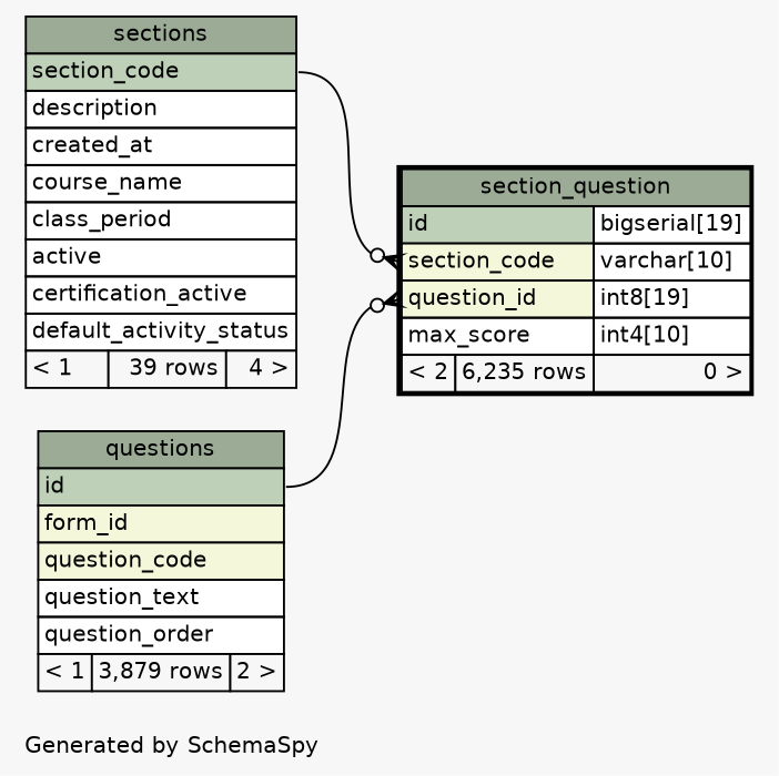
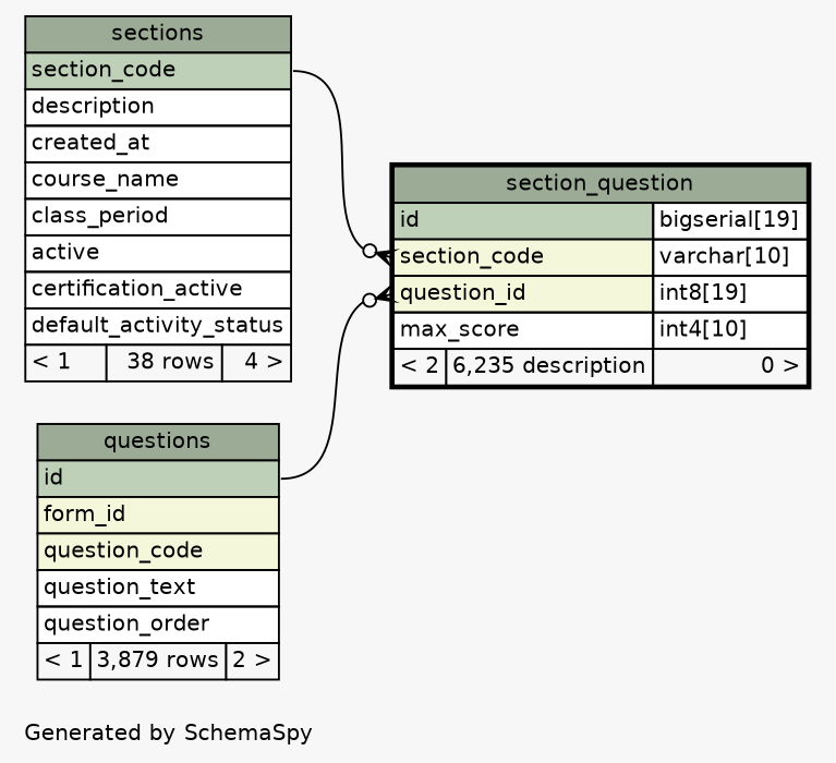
  digraph {
    bgcolor="#f7f7f7"
    fontname=Helvetica
    fontsize=11
    label="\nGenerated by SchemaSpy"
    labeljust=l
    nodesep=0.18
    rankdir=RL
    ranksep=0.46
    node [fontname=Helvetica fontsize=11 shape=plaintext]
    edge [arrowhead=none arrowsize=0.8 arrowtail=crowodot dir=back]
-   n1 [label=<     <TABLE BORDER="2" CELLBORDER="1" CELLSPACING="0" BGCOLOR="#ffffff">       <TR><TD COLSPAN="3" BGCOLOR="#9bab96" ALIGN="CENTER">section_question</TD></TR>       <TR><TD PORT="id" COLSPAN="2" BGCOLOR="#bed1b8" ALIGN="LEFT">id</TD><TD PORT="id.type" ALIGN="LEFT">bigserial[19]</TD></TR>       <TR><TD PORT="section_code" COLSPAN="2" BGCOLOR="#f4f7da" ALIGN="LEFT">section_code</TD><TD PORT="section_code.type" ALIGN="LEFT">varchar[10]</TD></TR>       <TR><TD PORT="question_id" COLSPAN="2" BGCOLOR="#f4f7da" ALIGN="LEFT">question_id</TD><TD PORT="question_id.type" ALIGN="LEFT">int8[19]</TD></TR>       <TR><TD PORT="max_score" COLSPAN="2" ALIGN="LEFT">max_score</TD><TD PORT="max_score.type" ALIGN="LEFT">int4[10]</TD></TR>       <TR><TD ALIGN="LEFT" BGCOLOR="#f7f7f7">&lt; 2</TD><TD ALIGN="RIGHT" BGCOLOR="#f7f7f7">6,235 rows</TD><TD ALIGN="RIGHT" BGCOLOR="#f7f7f7">0 &gt;</TD></TR>     </TABLE>>]
+   n1 [label=<     <TABLE BORDER="2" CELLBORDER="1" CELLSPACING="0" BGCOLOR="#ffffff">       <TR><TD COLSPAN="3" BGCOLOR="#9bab96" ALIGN="CENTER">section_question</TD></TR>       <TR><TD PORT="id" COLSPAN="2" BGCOLOR="#bed1b8" ALIGN="LEFT">id</TD><TD PORT="id.type" ALIGN="LEFT">bigserial[19]</TD></TR>       <TR><TD PORT="section_code" COLSPAN="2" BGCOLOR="#f4f7da" ALIGN="LEFT">section_code</TD><TD PORT="section_code.type" ALIGN="LEFT">varchar[10]</TD></TR>       <TR><TD PORT="question_id" COLSPAN="2" BGCOLOR="#f4f7da" ALIGN="LEFT">question_id</TD><TD PORT="question_id.type" ALIGN="LEFT">int8[19]</TD></TR>       <TR><TD PORT="max_score" COLSPAN="2" ALIGN="LEFT">max_score</TD><TD PORT="max_score.type" ALIGN="LEFT">int4[10]</TD></TR>       <TR><TD ALIGN="LEFT" BGCOLOR="#f7f7f7">&lt; 2</TD><TD ALIGN="RIGHT" BGCOLOR="#f7f7f7">6,235 description</TD><TD ALIGN="RIGHT" BGCOLOR="#f7f7f7">0 &gt;</TD></TR>     </TABLE>>]
    n2 [label=<     <TABLE BORDER="0" CELLBORDER="1" CELLSPACING="0" BGCOLOR="#ffffff">       <TR><TD COLSPAN="3" BGCOLOR="#9bab96" ALIGN="CENTER">questions</TD></TR>       <TR><TD PORT="id" COLSPAN="3" BGCOLOR="#bed1b8" ALIGN="LEFT">id</TD></TR>       <TR><TD PORT="form_id" COLSPAN="3" BGCOLOR="#f4f7da" ALIGN="LEFT">form_id</TD></TR>       <TR><TD PORT="question_code" COLSPAN="3" BGCOLOR="#f4f7da" ALIGN="LEFT">question_code</TD></TR>       <TR><TD PORT="question_text" COLSPAN="3" ALIGN="LEFT">question_text</TD></TR>       <TR><TD PORT="question_order" COLSPAN="3" ALIGN="LEFT">question_order</TD></TR>       <TR><TD ALIGN="LEFT" BGCOLOR="#f7f7f7">&lt; 1</TD><TD ALIGN="RIGHT" BGCOLOR="#f7f7f7">3,879 rows</TD><TD ALIGN="RIGHT" BGCOLOR="#f7f7f7">2 &gt;</TD></TR>     </TABLE>>]
-   n3 [label=<     <TABLE BORDER="0" CELLBORDER="1" CELLSPACING="0" BGCOLOR="#ffffff">       <TR><TD COLSPAN="3" BGCOLOR="#9bab96" ALIGN="CENTER">sections</TD></TR>       <TR><TD PORT="section_code" COLSPAN="3" BGCOLOR="#bed1b8" ALIGN="LEFT">section_code</TD></TR>       <TR><TD PORT="description" COLSPAN="3" ALIGN="LEFT">description</TD></TR>       <TR><TD PORT="created_at" COLSPAN="3" ALIGN="LEFT">created_at</TD></TR>       <TR><TD PORT="course_name" COLSPAN="3" ALIGN="LEFT">course_name</TD></TR>       <TR><TD PORT="class_period" COLSPAN="3" ALIGN="LEFT">class_period</TD></TR>       <TR><TD PORT="active" COLSPAN="3" ALIGN="LEFT">active</TD></TR>       <TR><TD PORT="certification_active" COLSPAN="3" ALIGN="LEFT">certification_active</TD></TR>       <TR><TD PORT="default_activity_status" COLSPAN="3" ALIGN="LEFT">default_activity_status</TD></TR>       <TR><TD ALIGN="LEFT" BGCOLOR="#f7f7f7">&lt; 1</TD><TD ALIGN="RIGHT" BGCOLOR="#f7f7f7">39 rows</TD><TD ALIGN="RIGHT" BGCOLOR="#f7f7f7">4 &gt;</TD></TR>     </TABLE>>]
+   n3 [label=<     <TABLE BORDER="0" CELLBORDER="1" CELLSPACING="0" BGCOLOR="#ffffff">       <TR><TD COLSPAN="3" BGCOLOR="#9bab96" ALIGN="CENTER">sections</TD></TR>       <TR><TD PORT="section_code" COLSPAN="3" BGCOLOR="#bed1b8" ALIGN="LEFT">section_code</TD></TR>       <TR><TD PORT="description" COLSPAN="3" ALIGN="LEFT">description</TD></TR>       <TR><TD PORT="created_at" COLSPAN="3" ALIGN="LEFT">created_at</TD></TR>       <TR><TD PORT="course_name" COLSPAN="3" ALIGN="LEFT">course_name</TD></TR>       <TR><TD PORT="class_period" COLSPAN="3" ALIGN="LEFT">class_period</TD></TR>       <TR><TD PORT="active" COLSPAN="3" ALIGN="LEFT">active</TD></TR>       <TR><TD PORT="certification_active" COLSPAN="3" ALIGN="LEFT">certification_active</TD></TR>       <TR><TD PORT="default_activity_status" COLSPAN="3" ALIGN="LEFT">default_activity_status</TD></TR>       <TR><TD ALIGN="LEFT" BGCOLOR="#f7f7f7">&lt; 1</TD><TD ALIGN="RIGHT" BGCOLOR="#f7f7f7">38 rows</TD><TD ALIGN="RIGHT" BGCOLOR="#f7f7f7">4 &gt;</TD></TR>     </TABLE>>]
    n1 -> n2 [headport="id:e" tailport="question_id:w"]
    n1 -> n3 [headport="section_code:e" tailport="section_code:w"]
  }
